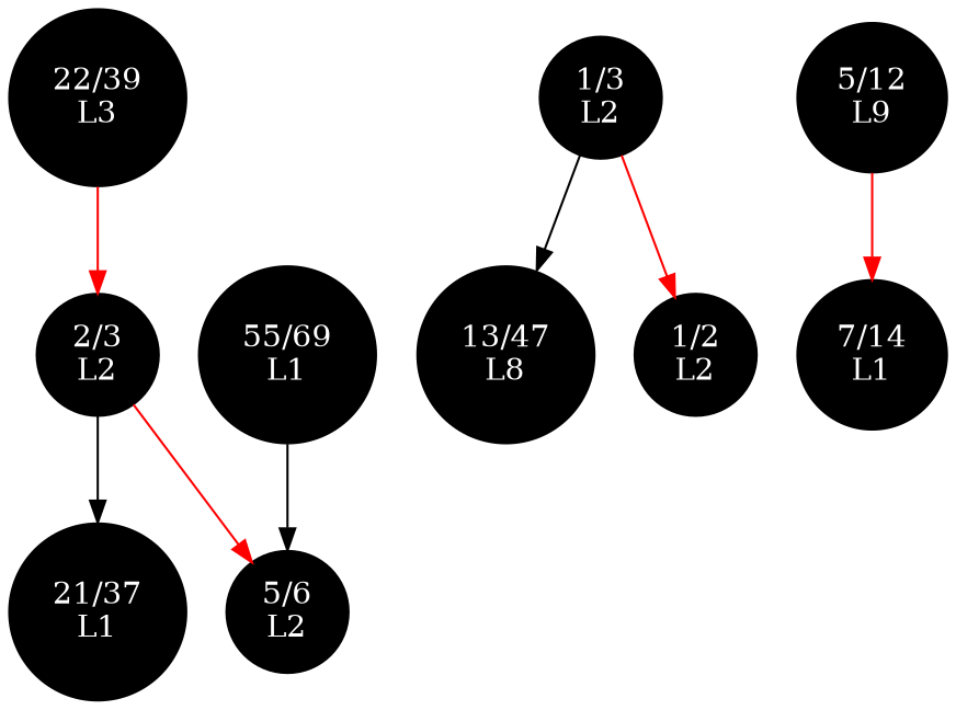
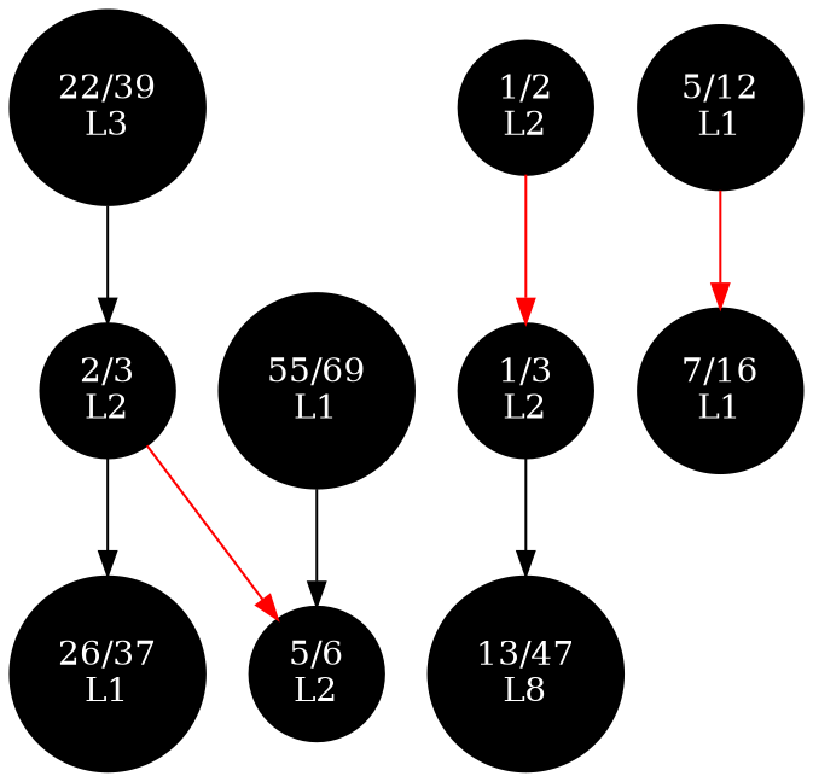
  digraph {
    node [fillcolor=black fontcolor=white shape=circle style=filled]
    n1 [label="22/39\nL3"]
    n2 [label="2/3\nL2"]
    n3 [label="1/3\nL2"]
    n4 [label="13/47\nL8"]
    n5 [label="1/2\nL2"]
-   n6 [label="21/37\nL1"]
+   n6 [label="26/37\nL1"]
    n7 [label="5/6\nL2"]
-   n8 [label="5/12\nL9"]
-   n9 [label="7/14\nL1"]
+   n8 [label="5/12\nL1"]
+   n9 [label="7/16\nL1"]
    n10 [label="55/69\nL1"]
-   n1 -> n2 [color=red]
+   n1 -> n2
    n2 -> n6
    n2 -> n7 [color=red]
    n3 -> n4
-   n3 -> n5 [color=red]
+   n5 -> n3 [color=red]
    n8 -> n9 [color=red]
    n10 -> n7
  }
